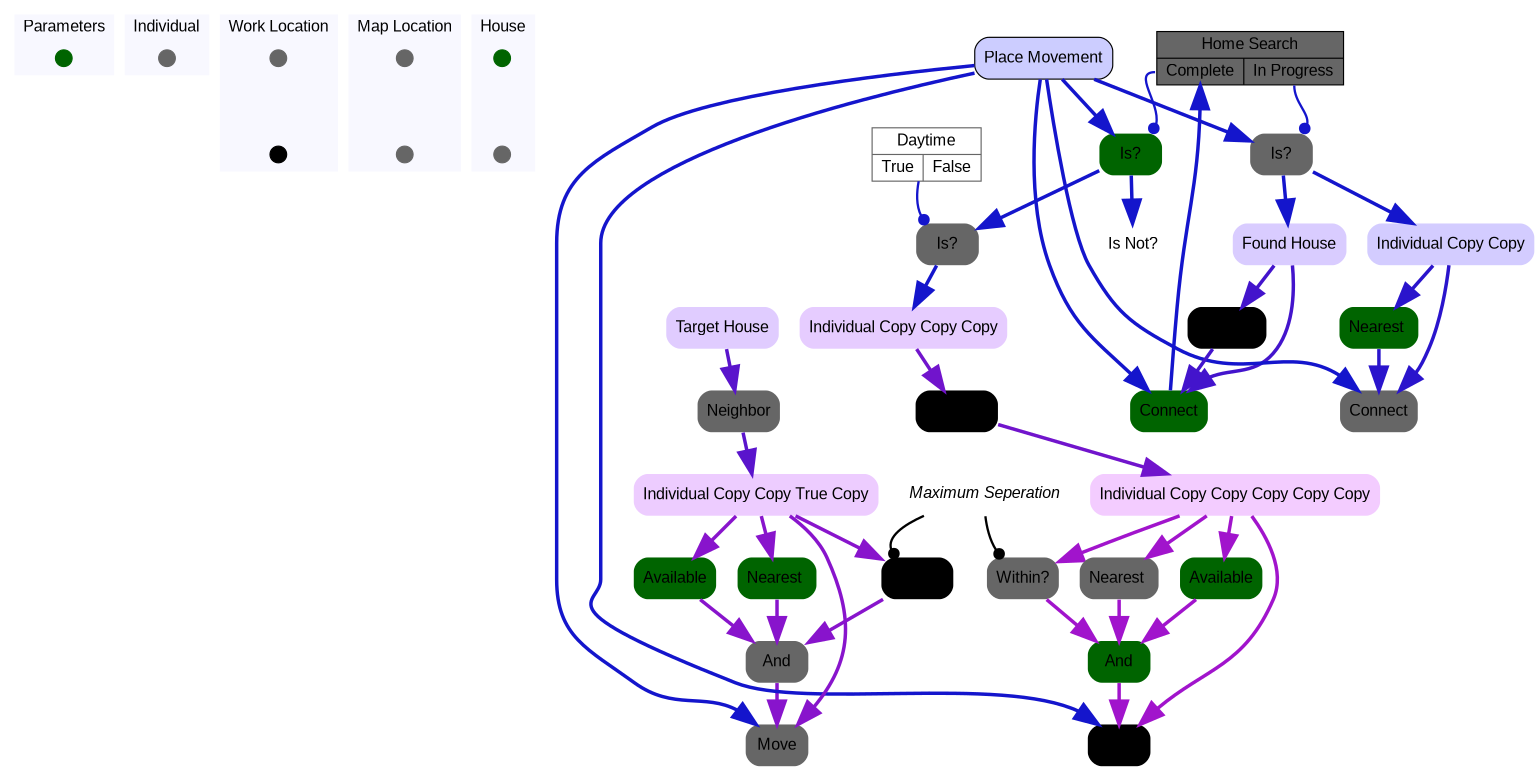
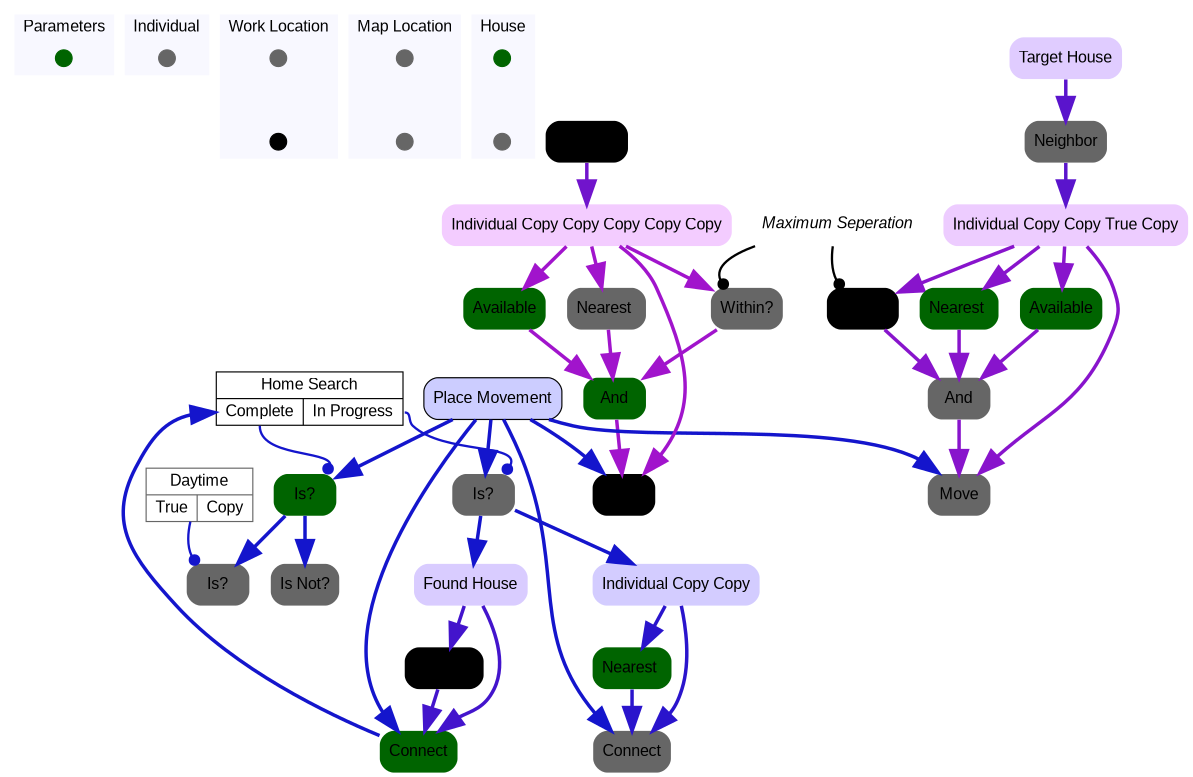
  digraph {
    fontname="Liberation Sans"
    node [color=gray40 fontname="Liberation Sans" shape=none style="rounded,filled"]
    edge [fontname="Liberation Sans" style=bold color="0.666, 0.9 , 0.8" penwidth=3.0 arrowsize=2.0]
    contextOverview [color=darkgreen fixedsize=true fontcolor=white height=.2 shape=point style=filled width=.2]
    placeMovementOverview [fixedsize=true fontcolor=white height=.2 shape=point style=filled width=.2]
    individualCopyCopyOverview [fixedsize=true fontcolor=white height=.2 shape=point style=filled width=.2]
    individualCopyCopyCopyOverview [color=black fixedsize=true fontcolor=white height=.2 shape=point style=filled width=.2]
    individualCopyCopyCopyCopyOverview [fixedsize=true fontcolor=white height=.2 shape=point style=filled width=.2]
    individualCopyCopyCopyCopyCopyOverview [fixedsize=true fontcolor=white height=.2 shape=point style=filled width=.2]
    targetHouseOverview [color=darkgreen fixedsize=true fontcolor=white height=.2 shape=point style=filled width=.2]
    foundHouseOverview [fixedsize=true fontcolor=white height=.2 shape=point style=filled width=.2]
-   n9 [color=black fillcolor=gray40 label="{<individualhomeSearch> Home Search | {<individualhomeSearchcomplete> Complete|<individualhomeSearchinProgress> In Progress}}" shape=record style=filled]
+   n9 [color=black fillcolor=white label="{<individualhomeSearch> Home Search | {<individualhomeSearchcomplete> Complete|<individualhomeSearchinProgress> In Progress}}" shape=record style=filled]
    n10 [label="Is?"]
    n11 [color=darkgreen label="Is?"]
    n12 [color=darkgreen fillcolor="0.687, 0.2, 1.0" label="Individual Copy Copy"]
    n13 [fillcolor="0.709, 0.2, 1.0" label="Found House"]
    n14 [label="Is?"]
-   n15 [label="Is Not?" fillcolor=white]
+   n15 [label="Is Not?"]
    n16 [color=none fillcolor=white fontsize=14 label=<<i>Maximum Seperation</i>> style=filled]
    n17 [color=black label="Within?"]
    n18 [label="Within?"]
    n19 [label=And]
    n20 [color=darkgreen label=And]
-   n21 [fillcolor=white label="{<individualdaytimeRecord> Daytime | {<true> True| <false> False}}" shape=record style=filled]
-   n22 [fillcolor="0.751, 0.2, 1.0" label="Individual Copy Copy Copy"]
+   n21 [fillcolor=white label="{<individualdaytimeRecord> Daytime | {<true> True| <false> Copy}}" shape=record style=filled]
    n23 [color=black fillcolor="0.666, 0.2, 1.0" label="Place Movement" shape=box]
    n24 [label=Connect]
    n25 [color=black label=Move]
    n26 [color=darkgreen label=Connect]
    n27 [label=Move]
    n28 [color=darkgreen label="Nearest "]
    n29 [color=black label="Nearest "]
    n30 [color=black label=Neighbor]
    n31 [fillcolor="0.794, 0.2, 1.0" label="Individual Copy Copy Copy Copy Copy"]
    n32 [label="Nearest "]
    n33 [color=darkgreen label=Available]
    n34 [color=darkgreen fillcolor="0.730, 0.2, 1.0" label="Target House"]
    n35 [label=Neighbor]
    n36 [color=black fillcolor="0.772, 0.2, 1.0" label="Individual Copy Copy True Copy"]
    n37 [color=darkgreen label="Nearest "]
    n38 [color=darkgreen label=Available]
    subgraph cluster_1 {
      color=white
      fillcolor=ghostwhite
      label=Parameters
      labeljust=l
      style=filled
      contextOverview
    }
    subgraph cluster_2 {
      color=white
      fillcolor=ghostwhite
      label=Individual
      labeljust=l
      nodesep=0.1
      style=filled
      placeMovementOverview
    }
    subgraph cluster_3 {
      color=white
      fillcolor=ghostwhite
      label="Work Location"
      labeljust=l
      nodesep=0.1
      style=filled
      individualCopyCopyOverview
      individualCopyCopyCopyOverview
    }
    subgraph cluster_4 {
      color=white
      fillcolor=ghostwhite
      label="Map Location"
      labeljust=l
      nodesep=0.1
      style=filled
      individualCopyCopyCopyCopyOverview
      individualCopyCopyCopyCopyCopyOverview
    }
    subgraph cluster_5 {
      color=white
      fillcolor=ghostwhite
      label=House
      labeljust=l
      nodesep=0.1
      style=filled
      targetHouseOverview
      foundHouseOverview
    }
    individualCopyCopyOverview -> individualCopyCopyCopyOverview [style=invis color="" penwidth="" arrowsize=""]
    individualCopyCopyCopyCopyOverview -> individualCopyCopyCopyCopyCopyOverview [style=invis color="" penwidth="" arrowsize=""]
    targetHouseOverview -> foundHouseOverview [style=invis color="" penwidth="" arrowsize=""]
    n9 -> n10 [arrowhead=dot headport=ne penwidth=2.0 style=solid tailport=individualhomeSearchinProgress arrowsize=""]
    n9 -> n11 [arrowhead=dot headport=ne penwidth=2.0 style=solid tailport=individualhomeSearchcomplete arrowsize=""]
    n10 -> n12 [style=solid]
    n10 -> n13 [style=solid]
    n11 -> n14
    n11 -> n15 [style=solid]
    n12 -> n24 [color="0.687, 0.9 , 0.8" headport=ne]
    n12 -> n28 [color="0.687, 0.9 , 0.8"]
    n13 -> n26 [color="0.709, 0.9 , 0.8" headport=ne style=solid]
    n13 -> n29 [color="0.709, 0.9 , 0.8"]
-   n14 -> n22
    n16 -> n17 [arrowhead=dot color=black headport=nw penwidth=2.0 style=solid arrowsize=""]
    n16 -> n18 [arrowhead=dot color=black headport=nw penwidth=2.0 style=solid arrowsize=""]
    n17 -> n19 [color="0.772, 0.9 , 0.8" style=solid]
    n18 -> n20 [color="0.794, 0.9 , 0.8"]
    n19 -> n27 [color="0.772, 0.9 , 0.8"]
    n20 -> n25 [color="0.794, 0.9 , 0.8" style=solid]
    n21 -> n14 [arrowhead=dot headport=nw penwidth=2.0 arrowsize=""]
-   n22 -> n30 [color="0.751, 0.9 , 0.8"]
    n23 -> n10
    n23 -> n11
    n23 -> n24 [headport=nw style=solid]
    n23 -> n25 [headport=nw]
    n23 -> n26 [headport=nw]
    n23 -> n27 [headport=nw style=solid]
    n26 -> n9 [headport=individualhomeSearchcomplete]
    n28 -> n24 [color="0.687, 0.9 , 0.8"]
    n29 -> n26 [color="0.709, 0.9 , 0.8" style=solid]
    n30 -> n31 [color="0.751, 0.9 , 0.8" style=solid]
    n31 -> n18 [color="0.794, 0.9 , 0.8"]
    n31 -> n25 [color="0.794, 0.9 , 0.8" headport=ne style=solid]
    n31 -> n32 [color="0.794, 0.9 , 0.8" style=solid]
    n31 -> n33 [color="0.794, 0.9 , 0.8"]
    n32 -> n20 [color="0.794, 0.9 , 0.8" style=solid]
    n33 -> n20 [color="0.794, 0.9 , 0.8"]
    n34 -> n35 [color="0.730, 0.9 , 0.8"]
    n35 -> n36 [color="0.730, 0.9 , 0.8"]
    n36 -> n17 [color="0.772, 0.9 , 0.8" style=solid]
    n36 -> n27 [color="0.772, 0.9 , 0.8" headport=ne style=solid]
    n36 -> n37 [color="0.772, 0.9 , 0.8"]
    n36 -> n38 [color="0.772, 0.9 , 0.8"]
    n37 -> n19 [color="0.772, 0.9 , 0.8"]
    n38 -> n19 [color="0.772, 0.9 , 0.8" style=solid]
  }
